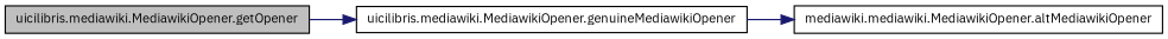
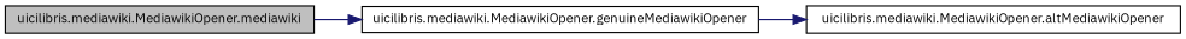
  digraph {
    fontname="IBM Plex Sans"
    rankdir=LR
    node [color=black fillcolor=white fontname="IBM Plex Sans" fontsize=10 shape=record style=filled]
    edge [color=midnightblue fontname="IBM Plex Sans" fontsize=10 labelfontname=FreeSans labelfontsize=10 style=solid]
-   n1 [fillcolor=grey75 fontcolor=black height=0.2 label="uicilibris.mediawiki.MediawikiOpener.getOpener" width=0.4]
+   n1 [fillcolor=grey75 fontcolor=black height=0.2 label="uicilibris.mediawiki.MediawikiOpener.mediawiki" width=0.4]
    n2 [height=0.2 label="uicilibris.mediawiki.MediawikiOpener.genuineMediawikiOpener" width=0.4]
-   n3 [height=0.2 label="mediawiki.mediawiki.MediawikiOpener.altMediawikiOpener" width=0.4]
+   n3 [height=0.2 label="uicilibris.mediawiki.MediawikiOpener.altMediawikiOpener" width=0.4]
    n1 -> n2
    n2 -> n3
  }
